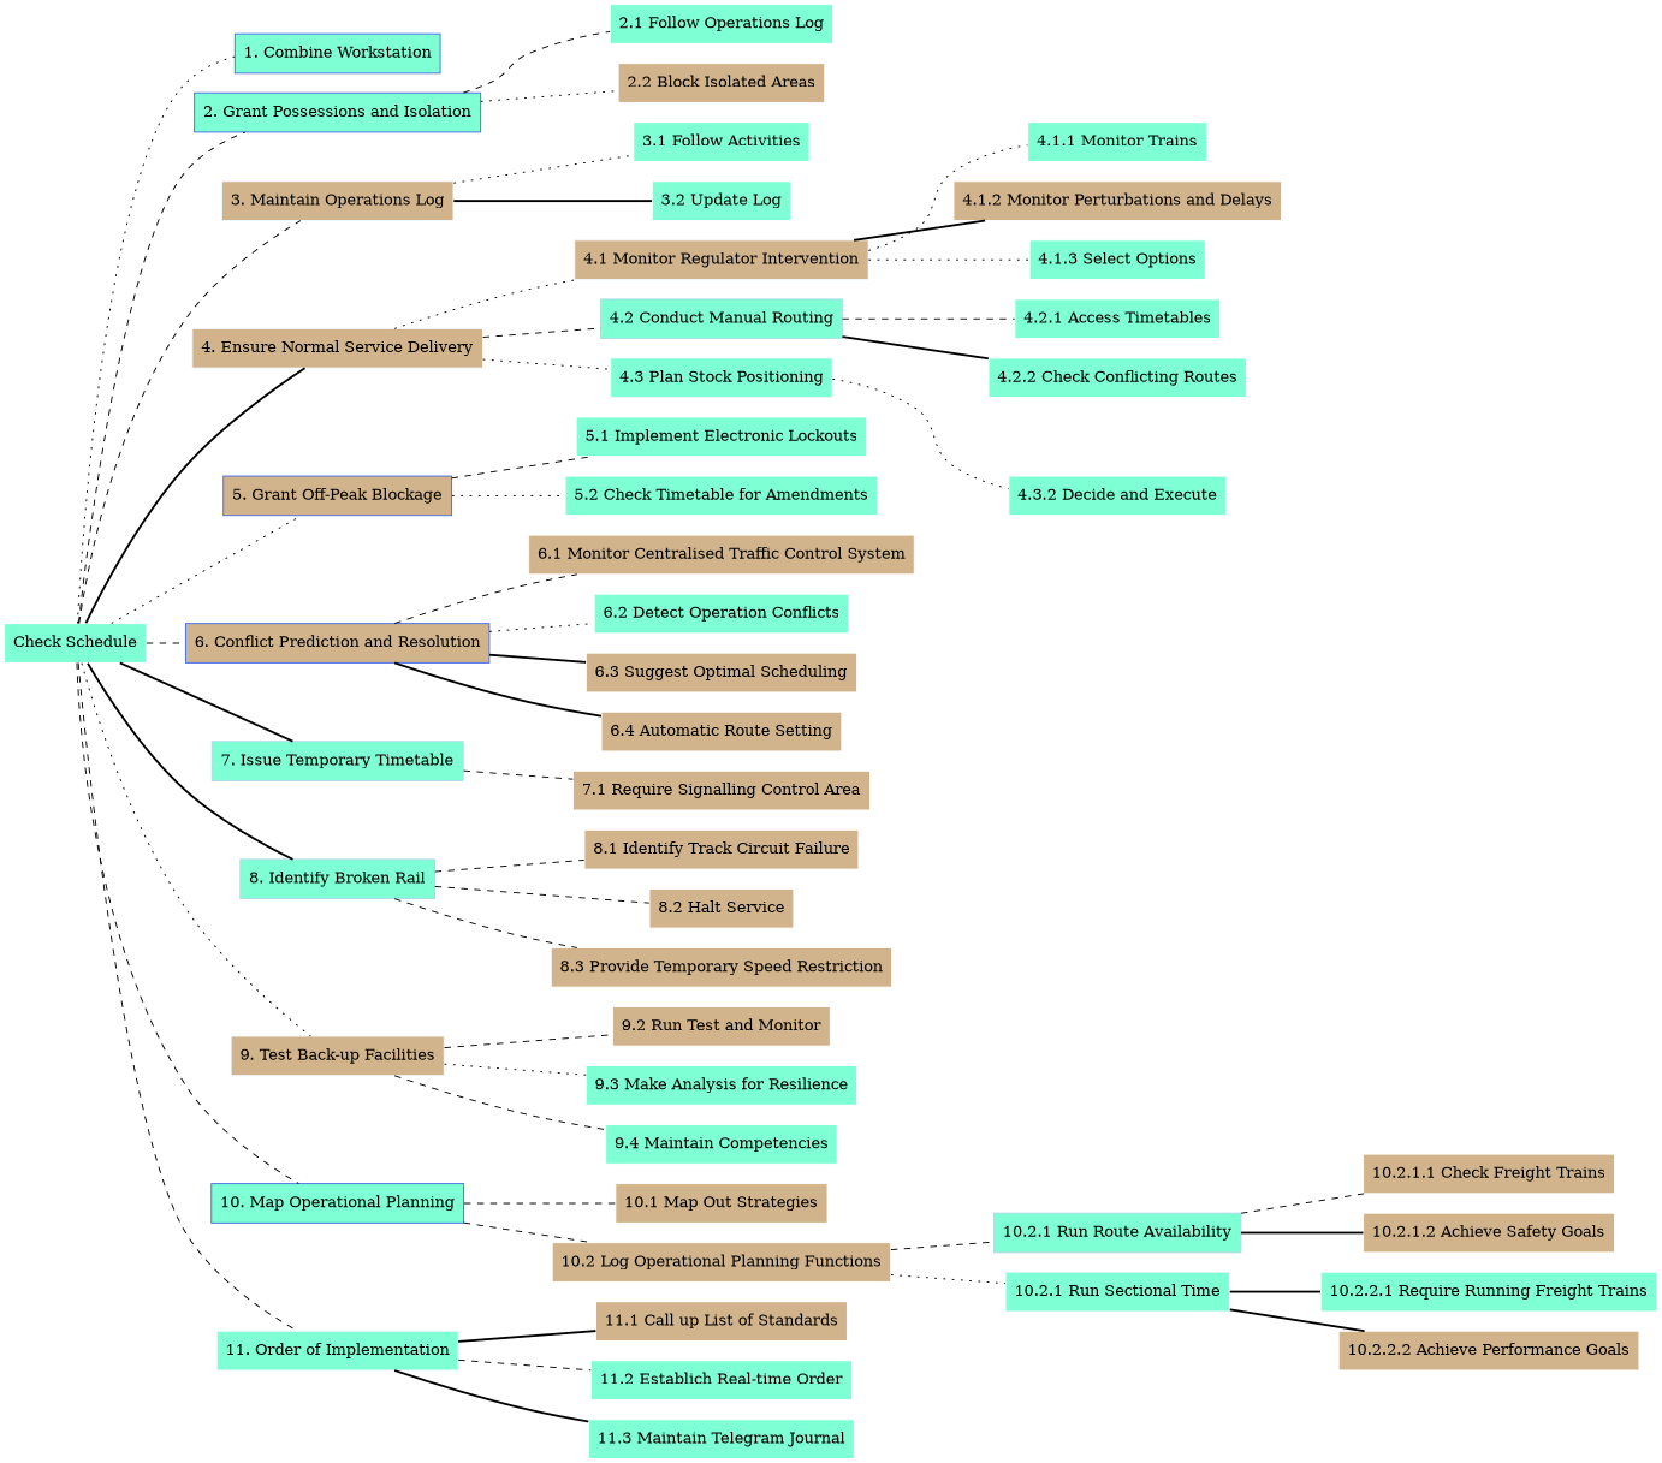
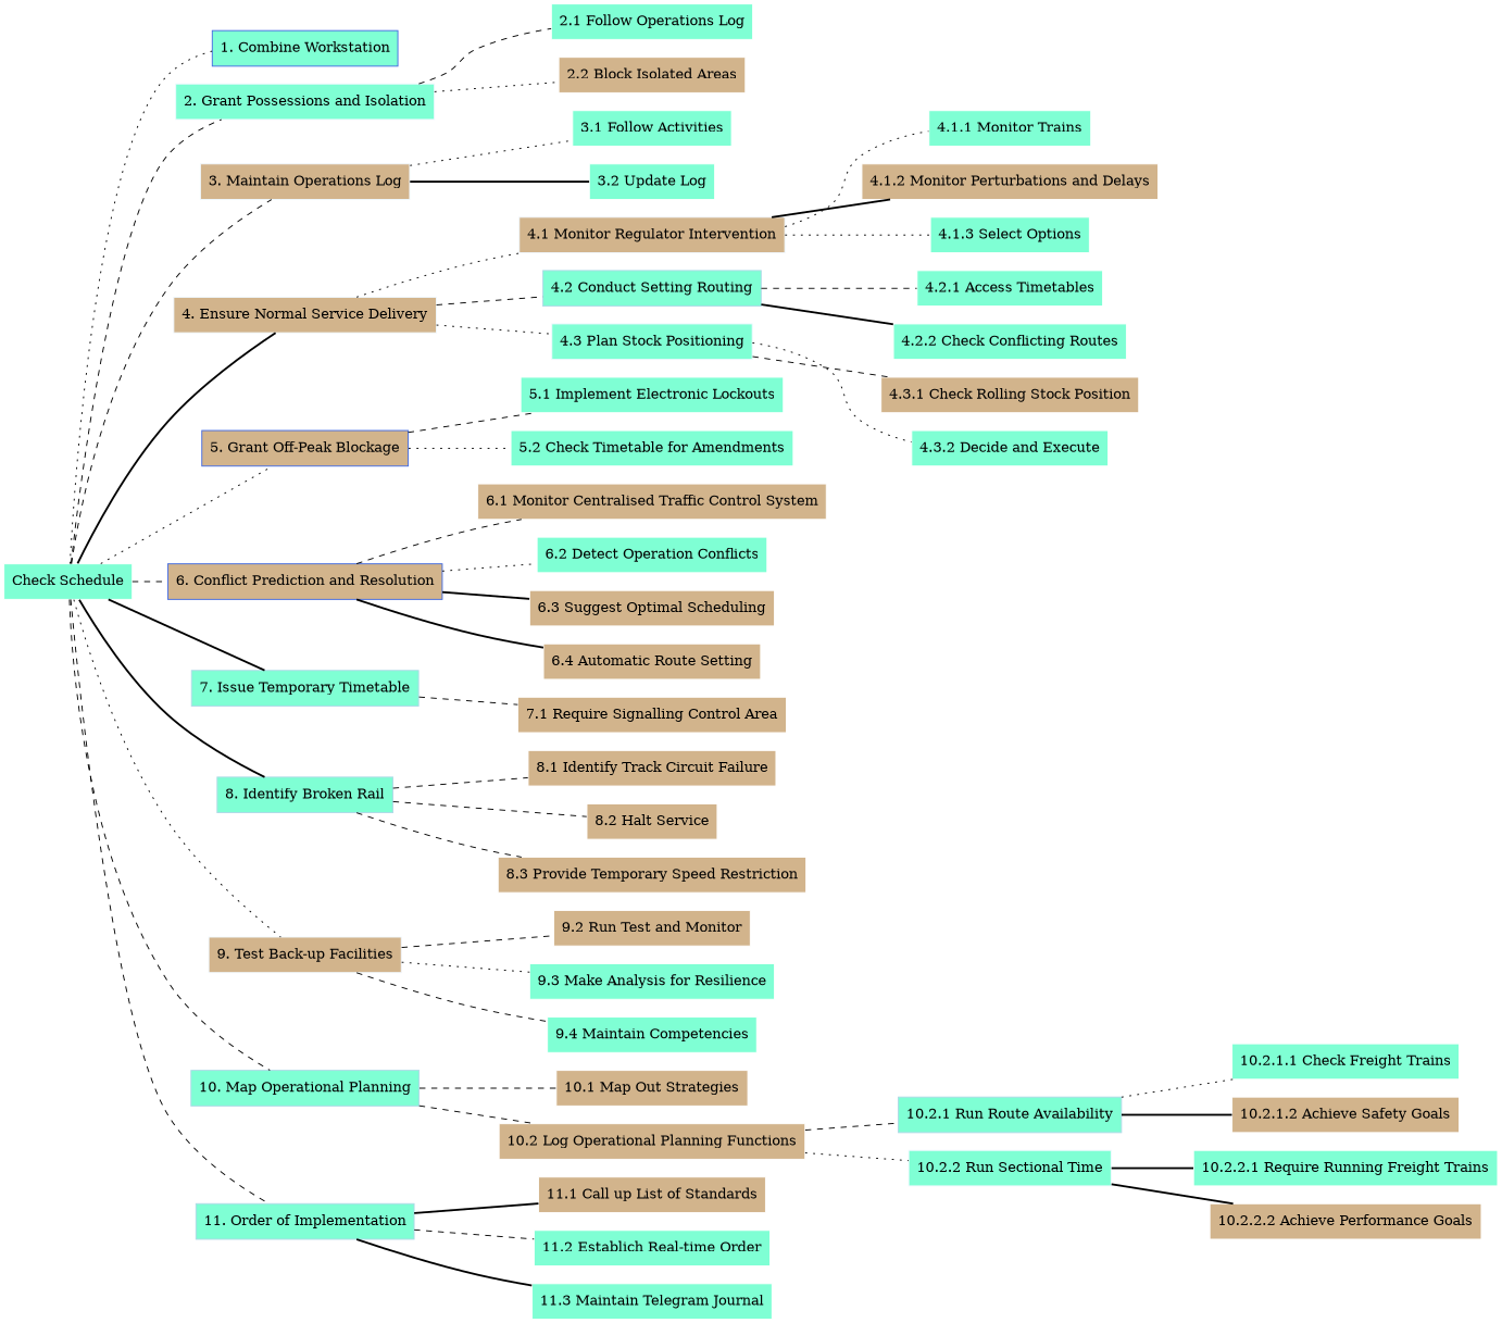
  graph {
    rankdir=LR
    node [color=white fillcolor=aquamarine shape=box style=filled]
    edge [style=dashed]
    n1 [label="Check Schedule"]
    n2 [color=royalblue label="1. Combine Workstation"]
-   n3 [color=royalblue label="2. Grant Possessions and Isolation"]
+   n3 [color=aliceblue label="2. Grant Possessions and Isolation"]
    n4 [color=aliceblue fillcolor=tan label="3. Maintain Operations Log"]
    n5 [color=aliceblue fillcolor=tan label="4. Ensure Normal Service Delivery"]
    n6 [color=royalblue fillcolor=tan label="5. Grant Off-Peak Blockage"]
    n7 [color=royalblue fillcolor=tan label="6. Conflict Prediction and Resolution"]
    n8 [color=lightblue label="7. Issue Temporary Timetable"]
    n9 [color=lightblue label="8. Identify Broken Rail"]
    n10 [color=aliceblue fillcolor=tan label="9. Test Back-up Facilities"]
-   n11 [color=royalblue label="10. Map Operational Planning"]
-   n12 [color=aliceblue label="11. Order of Implementation"]
+   n11 [color=lightblue label="10. Map Operational Planning"]
+   n12 [color=lightblue label="11. Order of Implementation"]
    n13 [label="2.1 Follow Operations Log"]
    n14 [fillcolor=tan label="2.2 Block Isolated Areas"]
    n15 [label="3.1 Follow Activities"]
    n16 [label="3.2 Update Log"]
    n17 [color=aliceblue fillcolor=tan label="4.1 Monitor Regulator Intervention"]
-   n18 [color=lightblue label="4.2 Conduct Manual Routing"]
+   n18 [color=lightblue label="4.2 Conduct Setting Routing"]
    n19 [color=aliceblue label="4.3 Plan Stock Positioning"]
    n20 [label="5.1 Implement Electronic Lockouts"]
    n21 [label="5.2 Check Timetable for Amendments"]
    n22 [fillcolor=tan label="6.1 Monitor Centralised Traffic Control System"]
    n23 [label="6.2 Detect Operation Conflicts"]
    n24 [fillcolor=tan label="6.3 Suggest Optimal Scheduling"]
    n25 [fillcolor=tan label="6.4 Automatic Route Setting"]
    n26 [fillcolor=tan label="7.1 Require Signalling Control Area"]
    n27 [fillcolor=tan label="8.1 Identify Track Circuit Failure"]
    n28 [fillcolor=tan label="8.2 Halt Service"]
    n29 [fillcolor=tan label="8.3 Provide Temporary Speed Restriction"]
    n30 [fillcolor=tan label="9.2 Run Test and Monitor"]
    n31 [label="9.3 Make Analysis for Resilience"]
    n32 [label="9.4 Maintain Competencies"]
    n33 [fillcolor=tan label="10.1 Map Out Strategies"]
    n34 [fillcolor=tan label="10.2 Log Operational Planning Functions"]
    n35 [fillcolor=tan label="11.1 Call up List of Standards"]
    n36 [label="11.2 Establich Real-time Order"]
    n37 [label="11.3 Maintain Telegram Journal"]
    n38 [label="4.1.1 Monitor Trains"]
    n39 [fillcolor=tan label="4.1.2 Monitor Perturbations and Delays"]
    n40 [label="4.1.3 Select Options"]
    n41 [label="4.2.1 Access Timetables"]
    n42 [label="4.2.2 Check Conflicting Routes"]
+   n43 [fillcolor=tan label="4.3.1 Check Rolling Stock Position"]
    n44 [label="4.3.2 Decide and Execute"]
    n45 [color=lightblue label="10.2.1 Run Route Availability"]
-   n46 [color=aliceblue label="10.2.1 Run Sectional Time"]
-   n47 [fillcolor=tan label="10.2.1.1 Check Freight Trains"]
+   n46 [color=aliceblue label="10.2.2 Run Sectional Time"]
+   n47 [label="10.2.1.1 Check Freight Trains"]
    n48 [fillcolor=tan label="10.2.1.2 Achieve Safety Goals"]
    n49 [label="10.2.2.1 Require Running Freight Trains"]
    n50 [fillcolor=tan label="10.2.2.2 Achieve Performance Goals"]
    n1 -- n2 [style=dotted]
    n1 -- n3
    n1 -- n4
    n1 -- n5 [style=bold]
    n1 -- n6 [style=dotted]
    n1 -- n7
    n1 -- n8 [style=bold]
    n1 -- n9 [style=bold]
    n1 -- n10 [style=dotted]
    n1 -- n11
    n1 -- n12
    n3 -- n13
    n3 -- n14 [style=dotted]
    n4 -- n15 [style=dotted]
    n4 -- n16 [style=bold]
    n5 -- n17 [style=dotted]
    n5 -- n18
    n5 -- n19 [style=dotted]
    n6 -- n20
    n6 -- n21 [style=dotted]
    n7 -- n22
    n7 -- n23 [style=dotted]
    n7 -- n24 [style=bold]
    n7 -- n25 [style=bold]
    n8 -- n26
    n9 -- n27
    n9 -- n28
    n9 -- n29
    n10 -- n30
    n10 -- n31 [style=dotted]
    n10 -- n32
    n11 -- n33
    n11 -- n34
    n12 -- n35 [style=bold]
    n12 -- n36
    n12 -- n37 [style=bold]
    n17 -- n38 [style=dotted]
    n17 -- n39 [style=bold]
    n17 -- n40 [style=dotted]
    n18 -- n41
    n18 -- n42 [style=bold]
+   n19 -- n43
    n19 -- n44 [style=dotted]
    n34 -- n45
    n34 -- n46 [style=dotted]
-   n45 -- n47
+   n45 -- n47 [style=dotted]
    n45 -- n48 [style=bold]
    n46 -- n49 [style=bold]
    n46 -- n50 [style=bold]
  }
